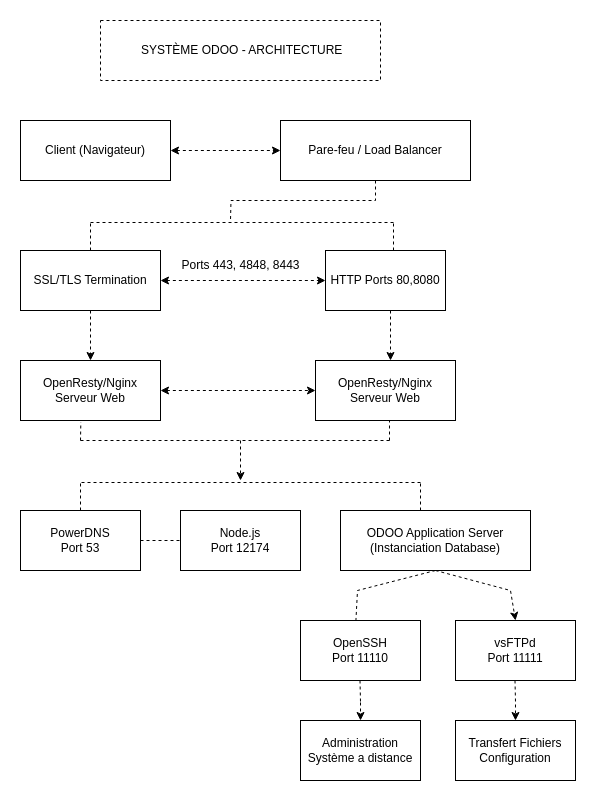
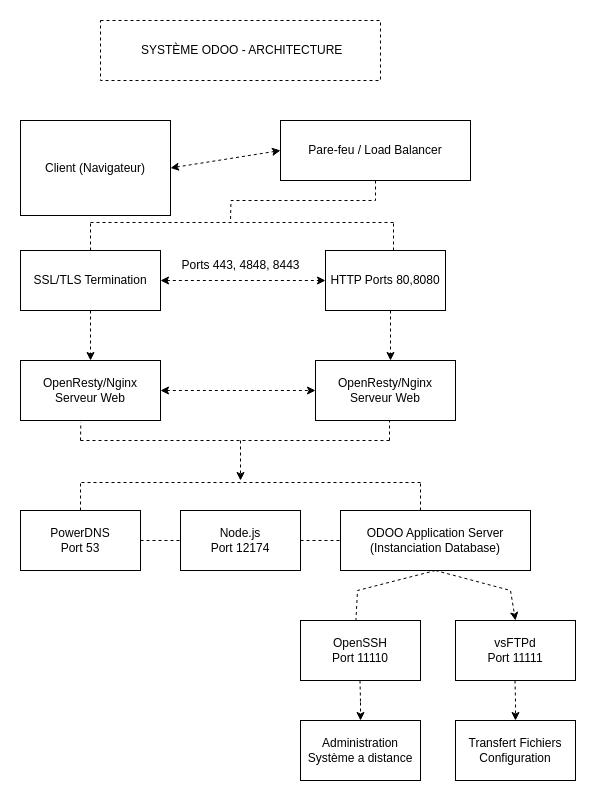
  <mxCell id="0" />
  <mxCell id="1" parent="0" />
  <mxCell id="2" value="&amp;nbsp;SYSTÈME ODOO - ARCHITECTURE" style="rounded=0;whiteSpace=wrap;html=1;dashed=1;" vertex="1" parent="1"><mxGeometry x="100" y="20" width="280" height="60" as="geometry" /></mxCell>
- <mxCell id="3" value="Client (Navigateur)" style="rounded=0;whiteSpace=wrap;html=1;" vertex="1" parent="1"><mxGeometry x="20" y="120" width="150" height="60" as="geometry" /></mxCell>
+ <mxCell id="3" value="Client (Navigateur)" style="rounded=0;whiteSpace=wrap;html=1;" vertex="1" parent="1"><mxGeometry x="20" y="120" width="150" height="95" as="geometry" /></mxCell>
  <mxCell id="4" style="edgeStyle=orthogonalEdgeStyle;rounded=0;orthogonalLoop=1;jettySize=auto;html=1;exitX=0.5;exitY=1;exitDx=0;exitDy=0;dashed=1;endArrow=none;startFill=0;" edge="1" parent="1" source="5"><mxGeometry relative="1" as="geometry"><mxPoint x="230" y="220" as="targetPoint" /></mxGeometry></mxCell>
  <mxCell id="5" value="Pare-feu / Load Balancer" style="rounded=0;whiteSpace=wrap;html=1;" vertex="1" parent="1"><mxGeometry x="280" y="120" width="190" height="60" as="geometry" /></mxCell>
  <mxCell id="6" value="" style="endArrow=classic;startArrow=classic;html=1;rounded=0;exitX=1;exitY=0.5;exitDx=0;exitDy=0;dashed=1;" edge="1" parent="1" source="3"><mxGeometry width="50" height="50" relative="1" as="geometry"><mxPoint x="230" y="200" as="sourcePoint" /><mxPoint x="280" y="150" as="targetPoint" /></mxGeometry></mxCell>
  <mxCell id="7" value="" style="edgeStyle=orthogonalEdgeStyle;rounded=0;orthogonalLoop=1;jettySize=auto;html=1;dashed=1;" edge="1" parent="1" source="8" target="13"><mxGeometry relative="1" as="geometry" /></mxCell>
  <mxCell id="8" value="SSL/TLS Termination" style="rounded=0;whiteSpace=wrap;html=1;" vertex="1" parent="1"><mxGeometry x="20" y="250" width="140" height="60" as="geometry" /></mxCell>
  <mxCell id="9" value="" style="edgeStyle=orthogonalEdgeStyle;rounded=0;orthogonalLoop=1;jettySize=auto;html=1;dashed=1;" edge="1" parent="1"><mxGeometry relative="1" as="geometry"><mxPoint x="390" y="310" as="sourcePoint" /><mxPoint x="390" y="360" as="targetPoint" /></mxGeometry></mxCell>
  <mxCell id="10" value="HTTP Ports 80,8080" style="rounded=0;whiteSpace=wrap;html=1;" vertex="1" parent="1"><mxGeometry x="325" y="250" width="120" height="60" as="geometry" /></mxCell>
  <mxCell id="11" value="" style="endArrow=classic;startArrow=classic;html=1;rounded=0;exitX=1;exitY=0.5;exitDx=0;exitDy=0;dashed=1;entryX=0;entryY=0.5;entryDx=0;entryDy=0;" edge="1" parent="1" source="8" target="10"><mxGeometry width="50" height="50" relative="1" as="geometry"><mxPoint x="220" y="279.5" as="sourcePoint" /><mxPoint x="310" y="280" as="targetPoint" /></mxGeometry></mxCell>
  <mxCell id="12" value="Ports 443, 4848, 8443" style="text;html=1;align=center;verticalAlign=middle;resizable=0;points=[];autosize=1;strokeColor=none;fillColor=none;" vertex="1" parent="1"><mxGeometry x="170" y="250" width="140" height="30" as="geometry" /></mxCell>
  <mxCell id="13" value="OpenResty/Nginx&lt;div&gt;Serveur Web&lt;/div&gt;" style="rounded=0;whiteSpace=wrap;html=1;" vertex="1" parent="1"><mxGeometry x="20" y="360" width="140" height="60" as="geometry" /></mxCell>
  <mxCell id="14" value="OpenResty/Nginx&lt;div&gt;Serveur Web&lt;/div&gt;" style="rounded=0;whiteSpace=wrap;html=1;" vertex="1" parent="1"><mxGeometry x="315" y="360" width="140" height="60" as="geometry" /></mxCell>
  <mxCell id="15" value="" style="endArrow=classic;startArrow=classic;html=1;rounded=0;exitX=1;exitY=0.5;exitDx=0;exitDy=0;dashed=1;entryX=0;entryY=0.5;entryDx=0;entryDy=0;" edge="1" parent="1" source="13" target="14"><mxGeometry width="50" height="50" relative="1" as="geometry"><mxPoint x="182.5" y="389.5" as="sourcePoint" /><mxPoint x="292.5" y="389.5" as="targetPoint" /></mxGeometry></mxCell>
  <mxCell id="16" value="" style="endArrow=none;html=1;rounded=0;dashed=1;" edge="1" parent="1"><mxGeometry width="50" height="50" relative="1" as="geometry"><mxPoint x="90" y="222" as="sourcePoint" /><mxPoint x="393" y="222" as="targetPoint" /></mxGeometry></mxCell>
  <mxCell id="17" value="" style="endArrow=none;html=1;rounded=0;dashed=1;" edge="1" parent="1"><mxGeometry width="50" height="50" relative="1" as="geometry"><mxPoint x="90" y="250" as="sourcePoint" /><mxPoint x="90" y="220" as="targetPoint" /></mxGeometry></mxCell>
  <mxCell id="18" value="" style="endArrow=none;html=1;rounded=0;dashed=1;" edge="1" parent="1"><mxGeometry width="50" height="50" relative="1" as="geometry"><mxPoint x="393" y="250" as="sourcePoint" /><mxPoint x="393" y="220" as="targetPoint" /></mxGeometry></mxCell>
  <mxCell id="19" style="edgeStyle=orthogonalEdgeStyle;rounded=0;orthogonalLoop=1;jettySize=auto;html=1;exitX=1;exitY=0.5;exitDx=0;exitDy=0;entryX=0;entryY=0.5;entryDx=0;entryDy=0;dashed=1;endArrow=none;startFill=0;" edge="1" parent="1" source="20" target="22"><mxGeometry relative="1" as="geometry" /></mxCell>
  <mxCell id="20" value="PowerDNS&lt;div&gt;Port 53&lt;/div&gt;" style="rounded=0;whiteSpace=wrap;html=1;" vertex="1" parent="1"><mxGeometry x="20" y="510" width="120" height="60" as="geometry" /></mxCell>
+ <mxCell id="21" style="edgeStyle=orthogonalEdgeStyle;rounded=0;orthogonalLoop=1;jettySize=auto;html=1;exitX=1;exitY=0.5;exitDx=0;exitDy=0;entryX=0;entryY=0.5;entryDx=0;entryDy=0;dashed=1;endArrow=none;startFill=0;" edge="1" parent="1" source="22" target="23"><mxGeometry relative="1" as="geometry" /></mxCell>
  <mxCell id="22" value="Node.js&lt;div&gt;Port 12174&lt;/div&gt;" style="rounded=0;whiteSpace=wrap;html=1;" vertex="1" parent="1"><mxGeometry x="180" y="510" width="120" height="60" as="geometry" /></mxCell>
  <mxCell id="23" value="ODOO Application Server&lt;div&gt;(Instanciation Database)&lt;/div&gt;" style="rounded=0;whiteSpace=wrap;html=1;" vertex="1" parent="1"><mxGeometry x="340" y="510" width="190" height="60" as="geometry" /></mxCell>
  <mxCell id="24" value="vsFTPd&lt;div&gt;Port 11111&lt;/div&gt;" style="rounded=0;whiteSpace=wrap;html=1;" vertex="1" parent="1"><mxGeometry x="455" y="620" width="120" height="60" as="geometry" /></mxCell>
  <mxCell id="25" value="OpenSSH&lt;div&gt;Port 11110&lt;/div&gt;" style="rounded=0;whiteSpace=wrap;html=1;" vertex="1" parent="1"><mxGeometry x="300" y="620" width="120" height="60" as="geometry" /></mxCell>
  <mxCell id="26" value="Administration Système a distance" style="rounded=0;whiteSpace=wrap;html=1;" vertex="1" parent="1"><mxGeometry x="300" y="720" width="120" height="60" as="geometry" /></mxCell>
  <mxCell id="27" value="Transfert Fichiers Configuration" style="rounded=0;whiteSpace=wrap;html=1;" vertex="1" parent="1"><mxGeometry x="455" y="720" width="120" height="60" as="geometry" /></mxCell>
  <mxCell id="28" value="" style="edgeStyle=orthogonalEdgeStyle;rounded=0;orthogonalLoop=1;jettySize=auto;html=1;dashed=1;entryX=0.5;entryY=0;entryDx=0;entryDy=0;" edge="1" parent="1" target="26"><mxGeometry relative="1" as="geometry"><mxPoint x="359.5" y="680" as="sourcePoint" /><mxPoint x="360" y="710" as="targetPoint" /></mxGeometry></mxCell>
  <mxCell id="29" value="" style="edgeStyle=orthogonalEdgeStyle;rounded=0;orthogonalLoop=1;jettySize=auto;html=1;dashed=1;entryX=0.5;entryY=0;entryDx=0;entryDy=0;" edge="1" parent="1"><mxGeometry relative="1" as="geometry"><mxPoint x="514.49" y="680" as="sourcePoint" /><mxPoint x="514.99" y="720" as="targetPoint" /></mxGeometry></mxCell>
  <mxCell id="30" value="" style="endArrow=none;html=1;rounded=0;dashed=1;" edge="1" parent="1"><mxGeometry width="50" height="50" relative="1" as="geometry"><mxPoint x="80" y="440" as="sourcePoint" /><mxPoint x="390" y="440" as="targetPoint" /></mxGeometry></mxCell>
  <mxCell id="31" value="" style="endArrow=none;html=1;rounded=0;entryX=0.431;entryY=1.029;entryDx=0;entryDy=0;entryPerimeter=0;dashed=1;" edge="1" parent="1" target="13"><mxGeometry width="50" height="50" relative="1" as="geometry"><mxPoint x="80" y="440" as="sourcePoint" /><mxPoint x="130" y="390" as="targetPoint" /></mxGeometry></mxCell>
  <mxCell id="32" value="" style="endArrow=none;html=1;rounded=0;entryX=0.5;entryY=1;entryDx=0;entryDy=0;dashed=1;" edge="1" parent="1"><mxGeometry width="50" height="50" relative="1" as="geometry"><mxPoint x="389" y="440" as="sourcePoint" /><mxPoint x="389" y="420" as="targetPoint" /></mxGeometry></mxCell>
  <mxCell id="33" value="" style="endArrow=none;html=1;rounded=0;dashed=1;" edge="1" parent="1"><mxGeometry width="50" height="50" relative="1" as="geometry"><mxPoint x="81" y="482" as="sourcePoint" /><mxPoint x="421" y="482" as="targetPoint" /></mxGeometry></mxCell>
  <mxCell id="34" value="" style="endArrow=none;html=1;rounded=0;dashed=1;" edge="1" parent="1"><mxGeometry width="50" height="50" relative="1" as="geometry"><mxPoint x="80" y="510" as="sourcePoint" /><mxPoint x="80" y="480" as="targetPoint" /></mxGeometry></mxCell>
  <mxCell id="35" value="" style="endArrow=none;html=1;rounded=0;dashed=1;" edge="1" parent="1"><mxGeometry width="50" height="50" relative="1" as="geometry"><mxPoint x="420" y="510" as="sourcePoint" /><mxPoint x="420" y="480" as="targetPoint" /></mxGeometry></mxCell>
  <mxCell id="36" value="" style="endArrow=classic;html=1;rounded=0;dashed=1;" edge="1" parent="1"><mxGeometry width="50" height="50" relative="1" as="geometry"><mxPoint x="240" y="440" as="sourcePoint" /><mxPoint x="240" y="480" as="targetPoint" /></mxGeometry></mxCell>
  <mxCell id="37" value="" style="endArrow=none;html=1;rounded=0;entryX=0.462;entryY=-0.006;entryDx=0;entryDy=0;exitX=0.5;exitY=1;exitDx=0;exitDy=0;entryPerimeter=0;dashed=1;" edge="1" parent="1" source="23" target="25"><mxGeometry width="50" height="50" relative="1" as="geometry"><mxPoint x="429" y="572" as="sourcePoint" /><mxPoint x="250" y="580" as="targetPoint" /><Array as="points"><mxPoint x="357" y="590" /></Array></mxGeometry></mxCell>
  <mxCell id="38" value="" style="endArrow=classic;html=1;rounded=0;exitX=0.5;exitY=1;exitDx=0;exitDy=0;entryX=0.5;entryY=0;entryDx=0;entryDy=0;dashed=1;" edge="1" parent="1" source="23" target="24"><mxGeometry width="50" height="50" relative="1" as="geometry"><mxPoint x="200" y="630" as="sourcePoint" /><mxPoint x="250" y="580" as="targetPoint" /><Array as="points"><mxPoint x="510" y="590" /></Array></mxGeometry></mxCell>
